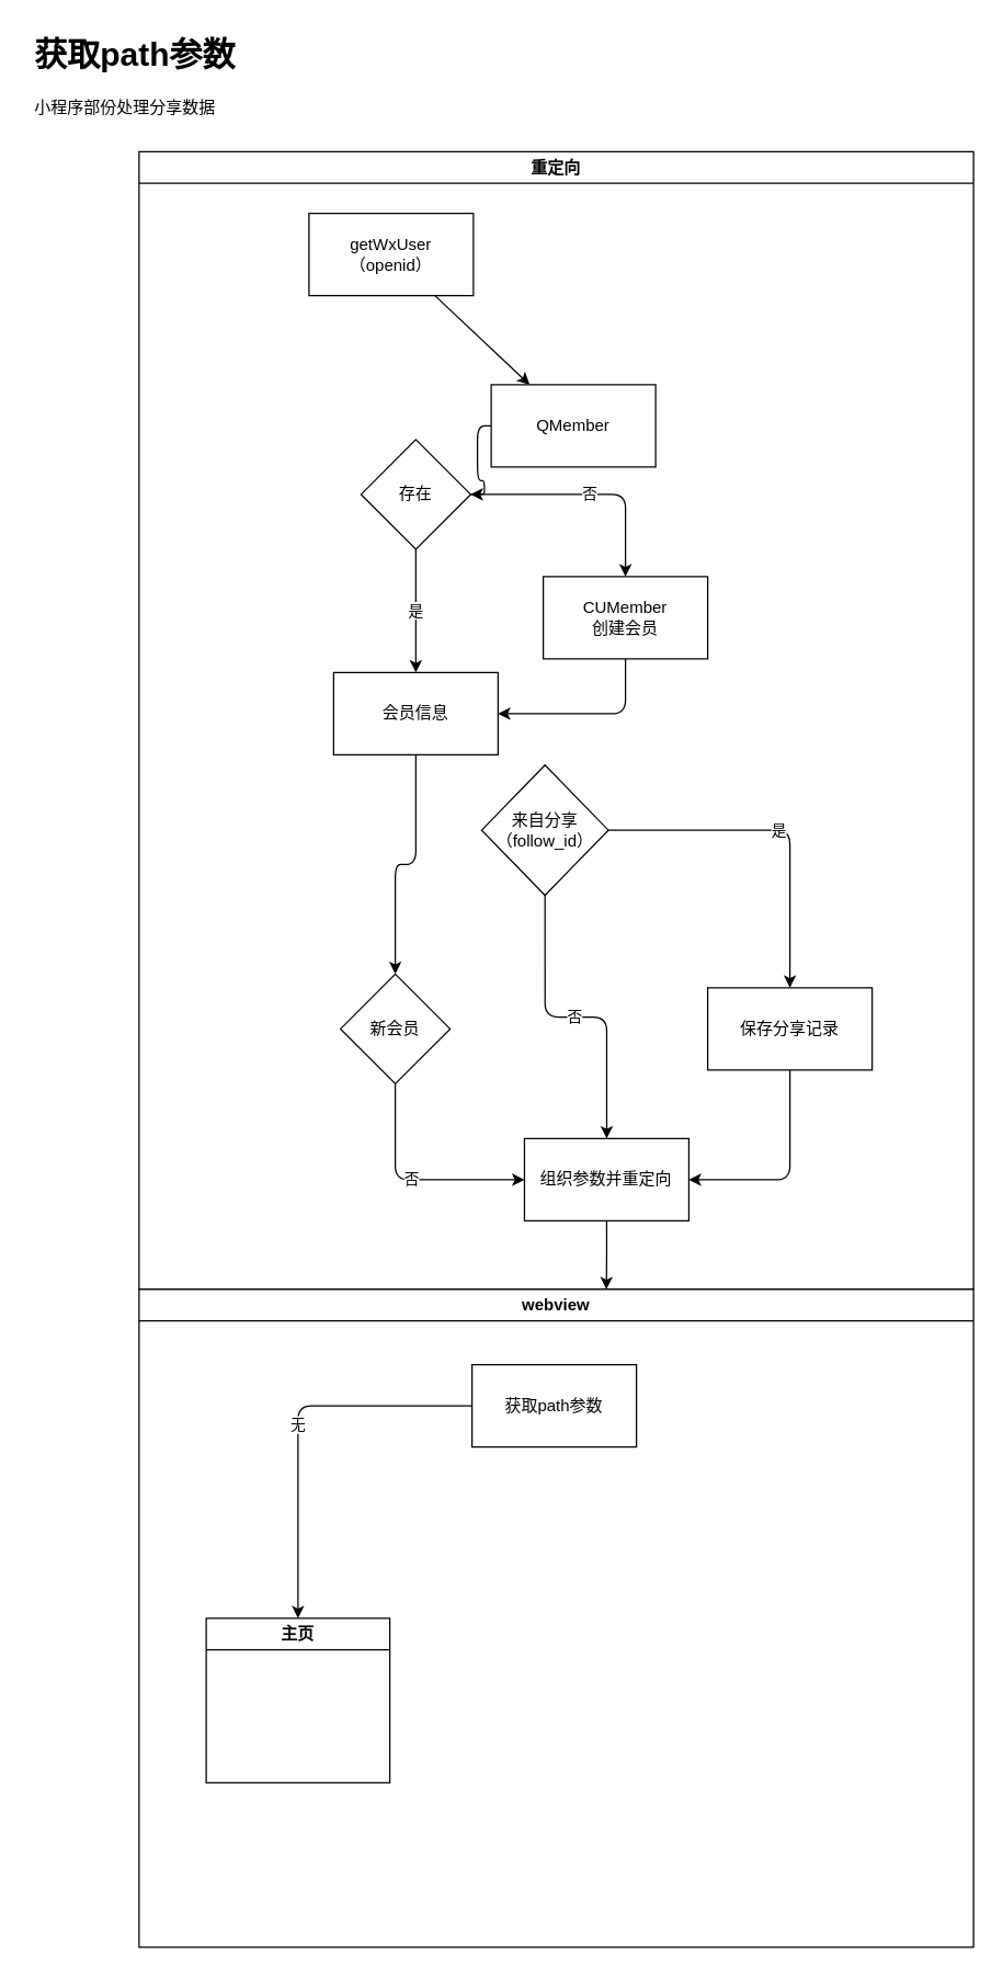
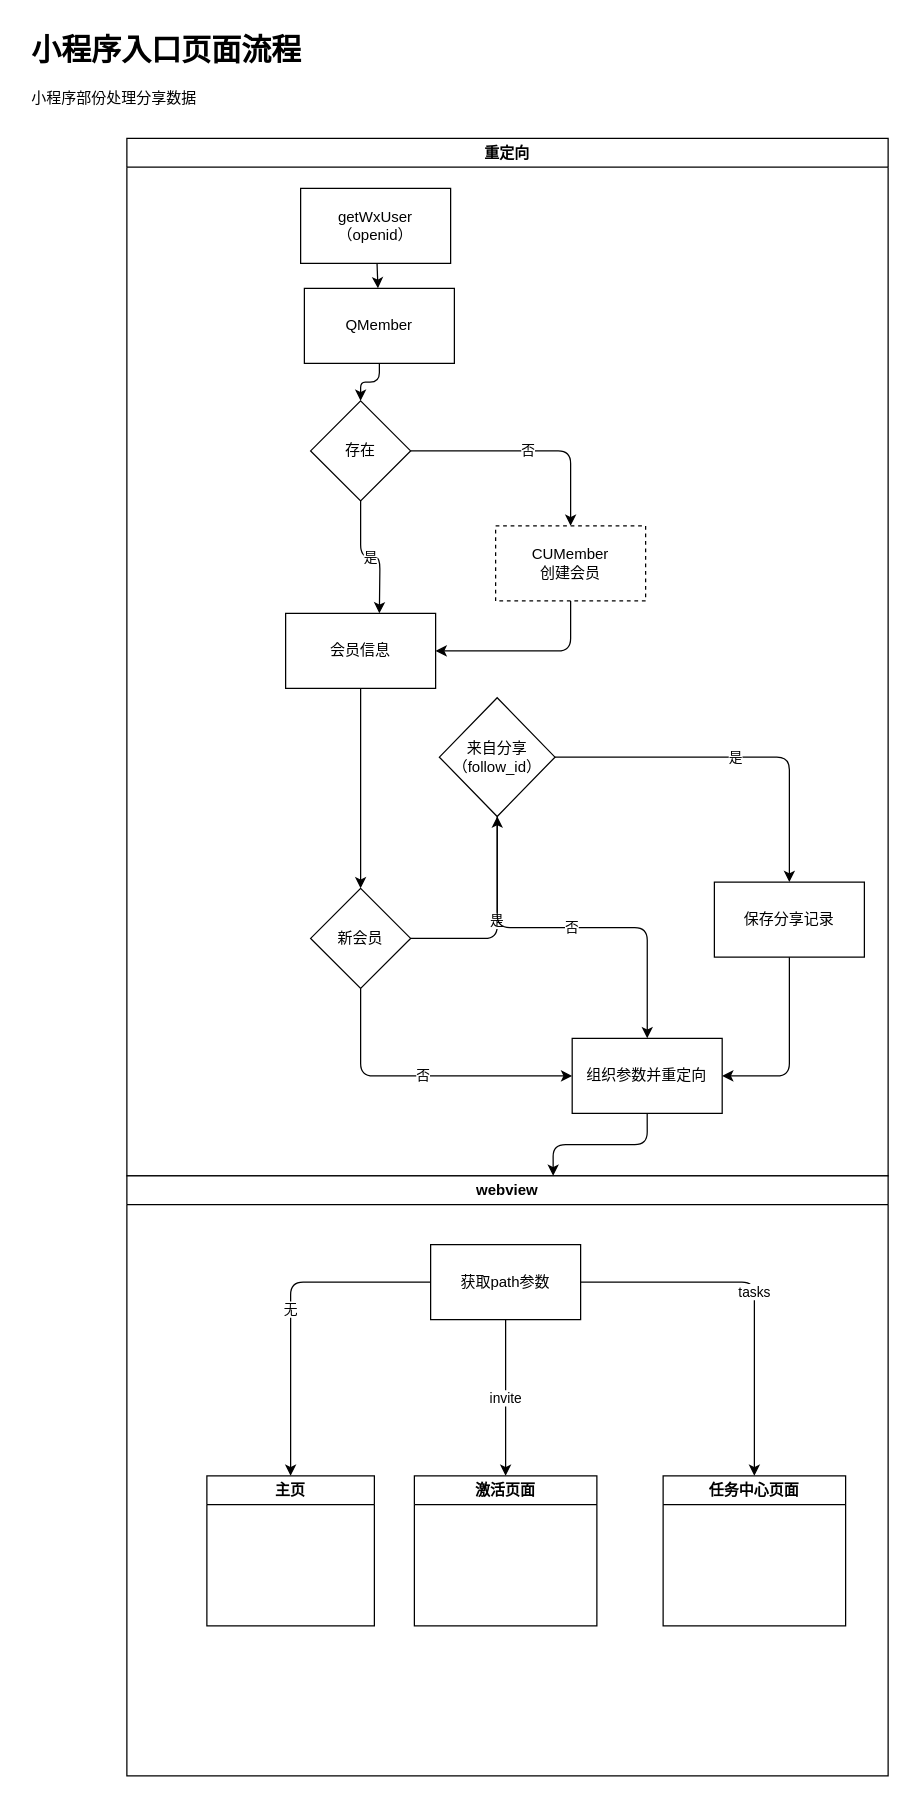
  <mxCell id="0" />
  <mxCell id="1" parent="0" />
- <mxCell id="2" value="&lt;h1&gt;获取path参数&lt;/h1&gt;&lt;p&gt;小程序部份处理分享数据&lt;/p&gt;" style="text;html=1;strokeColor=none;fillColor=none;spacing=5;spacingTop=-20;whiteSpace=wrap;overflow=hidden;rounded=0;" parent="1" vertex="1"><mxGeometry x="20" y="20" width="250" height="120" as="geometry" /></mxCell>
+ <mxCell id="2" value="&lt;h1&gt;小程序入口页面流程&lt;/h1&gt;&lt;p&gt;小程序部份处理分享数据&lt;/p&gt;" style="text;html=1;strokeColor=none;fillColor=none;spacing=5;spacingTop=-20;whiteSpace=wrap;overflow=hidden;rounded=0;" parent="1" vertex="1"><mxGeometry x="20" y="20" width="250" height="120" as="geometry" /></mxCell>
  <mxCell id="3" value="重定向" style="swimlane;whiteSpace=wrap;html=1;" parent="1" vertex="1"><mxGeometry x="101" y="110" width="609" height="830" as="geometry" /></mxCell>
  <mxCell id="4" value="" style="edgeStyle=none;html=1;" parent="3" source="5" target="7" edge="1"><mxGeometry relative="1" as="geometry" /></mxCell>
- <mxCell id="5" value="getWxUser&lt;br&gt;（openid）" style="rounded=0;whiteSpace=wrap;html=1;" parent="3" vertex="1"><mxGeometry x="124" y="45" width="120" height="60" as="geometry" /></mxCell>
+ <mxCell id="5" value="getWxUser&lt;br&gt;（openid）" style="rounded=0;whiteSpace=wrap;html=1;" parent="3" vertex="1"><mxGeometry x="139" y="40" width="120" height="60" as="geometry" /></mxCell>
  <mxCell id="6" value="" style="edgeStyle=orthogonalEdgeStyle;html=1;" parent="3" source="7" target="10" edge="1"><mxGeometry relative="1" as="geometry" /></mxCell>
- <mxCell id="7" value="QMember" style="rounded=0;whiteSpace=wrap;html=1;" parent="3" vertex="1"><mxGeometry x="257" y="170" width="120" height="60" as="geometry" /></mxCell>
+ <mxCell id="7" value="QMember" style="rounded=0;whiteSpace=wrap;html=1;" parent="3" vertex="1"><mxGeometry x="142" y="120" width="120" height="60" as="geometry" /></mxCell>
  <mxCell id="8" value="是" style="edgeStyle=orthogonalEdgeStyle;html=1;entryX=0.5;entryY=0;entryDx=0;entryDy=0;" parent="3" source="10" edge="1"><mxGeometry relative="1" as="geometry"><mxPoint x="202" y="380" as="targetPoint" /></mxGeometry></mxCell>
  <mxCell id="9" value="否" style="edgeStyle=orthogonalEdgeStyle;html=1;" parent="3" source="10" target="12" edge="1"><mxGeometry relative="1" as="geometry" /></mxCell>
- <mxCell id="10" value="存在" style="rhombus;whiteSpace=wrap;html=1;rounded=0;" parent="3" vertex="1"><mxGeometry x="162" y="210" width="80" height="80" as="geometry" /></mxCell>
+ <mxCell id="10" value="存在" style="rhombus;whiteSpace=wrap;html=1;rounded=0;" parent="3" vertex="1"><mxGeometry x="147" y="210" width="80" height="80" as="geometry" /></mxCell>
  <mxCell id="11" style="edgeStyle=orthogonalEdgeStyle;html=1;exitX=0.5;exitY=1;exitDx=0;exitDy=0;entryX=1;entryY=0.5;entryDx=0;entryDy=0;" parent="3" source="12" target="14" edge="1"><mxGeometry relative="1" as="geometry"><mxPoint x="388" y="460" as="targetPoint" /></mxGeometry></mxCell>
- <mxCell id="12" value="CUMember&lt;br&gt;创建会员" style="whiteSpace=wrap;html=1;rounded=0;" parent="3" vertex="1"><mxGeometry x="295" y="310" width="120" height="60" as="geometry" /></mxCell>
+ <mxCell id="12" value="CUMember&lt;br&gt;创建会员" style="whiteSpace=wrap;html=1;rounded=0;dashed=1;" parent="3" vertex="1"><mxGeometry x="295" y="310" width="120" height="60" as="geometry" /></mxCell>
  <mxCell id="13" value="" style="edgeStyle=orthogonalEdgeStyle;html=1;" parent="3" source="14" target="16" edge="1"><mxGeometry relative="1" as="geometry" /></mxCell>
- <mxCell id="14" value="会员信息" style="rounded=0;whiteSpace=wrap;html=1;" parent="3" vertex="1"><mxGeometry x="142" y="380" width="120" height="60" as="geometry" /></mxCell>
+ <mxCell id="14" value="会员信息" style="rounded=0;whiteSpace=wrap;html=1;" parent="3" vertex="1"><mxGeometry x="127" y="380" width="120" height="60" as="geometry" /></mxCell>
+ <mxCell id="15" value="是" style="edgeStyle=orthogonalEdgeStyle;html=1;" parent="3" source="16" target="18" edge="1"><mxGeometry relative="1" as="geometry" /></mxCell>
  <mxCell id="16" value="新会员" style="rhombus;whiteSpace=wrap;html=1;rounded=0;" parent="3" vertex="1"><mxGeometry x="147" y="600" width="80" height="80" as="geometry" /></mxCell>
  <mxCell id="17" value="是" style="edgeStyle=orthogonalEdgeStyle;html=1;" parent="3" source="18" target="19" edge="1"><mxGeometry relative="1" as="geometry" /></mxCell>
  <mxCell id="18" value="来自分享&lt;br&gt;（follow_id）" style="rhombus;whiteSpace=wrap;html=1;rounded=0;" parent="3" vertex="1"><mxGeometry x="250" y="447.5" width="92.5" height="95" as="geometry" /></mxCell>
- <mxCell id="19" value="保存分享记录" style="whiteSpace=wrap;html=1;rounded=0;" parent="3" vertex="1"><mxGeometry x="415" y="610" width="120" height="60" as="geometry" /></mxCell>
+ <mxCell id="19" value="保存分享记录" style="whiteSpace=wrap;html=1;rounded=0;" parent="3" vertex="1"><mxGeometry x="470" y="595" width="120" height="60" as="geometry" /></mxCell>
  <mxCell id="20" value="webview" style="swimlane;whiteSpace=wrap;html=1;" parent="1" vertex="1"><mxGeometry x="101" y="940" width="609" height="480" as="geometry" /></mxCell>
  <mxCell id="21" value="获取path参数" style="rounded=0;whiteSpace=wrap;html=1;" parent="20" vertex="1"><mxGeometry x="243" y="55" width="120" height="60" as="geometry" /></mxCell>
- <mxCell id="22" value="主页" style="swimlane;whiteSpace=wrap;html=1;" parent="20" vertex="1"><mxGeometry x="49" y="240" width="134" height="120" as="geometry" /></mxCell>
+ <mxCell id="22" value="主页" style="swimlane;whiteSpace=wrap;html=1;" parent="20" vertex="1"><mxGeometry x="64" y="240" width="134" height="120" as="geometry" /></mxCell>
  <mxCell id="23" value="无" style="edgeStyle=orthogonalEdgeStyle;html=1;exitX=0;exitY=0.5;exitDx=0;exitDy=0;entryX=0.5;entryY=0;entryDx=0;entryDy=0;" parent="20" source="21" target="22" edge="1"><mxGeometry relative="1" as="geometry"><mxPoint x="109" y="-90" as="targetPoint" /></mxGeometry></mxCell>
+ <mxCell id="24" value="激活页面" style="swimlane;whiteSpace=wrap;html=1;" parent="20" vertex="1"><mxGeometry x="230" y="240" width="146" height="120" as="geometry" /></mxCell>
+ <mxCell id="25" value="invite" style="edgeStyle=orthogonalEdgeStyle;html=1;exitX=0.5;exitY=1;exitDx=0;exitDy=0;" parent="20" source="21" target="24" edge="1"><mxGeometry relative="1" as="geometry"><mxPoint x="303" y="-100" as="targetPoint" /></mxGeometry></mxCell>
+ <mxCell id="26" value="任务中心页面" style="swimlane;whiteSpace=wrap;html=1;" parent="20" vertex="1"><mxGeometry x="429" y="240" width="146" height="120" as="geometry" /></mxCell>
+ <mxCell id="27" value="tasks" style="edgeStyle=orthogonalEdgeStyle;html=1;exitX=1;exitY=0.5;exitDx=0;exitDy=0;" parent="20" source="21" target="26" edge="1"><mxGeometry relative="1" as="geometry" /></mxCell>
  <mxCell id="28" value="否" style="edgeStyle=orthogonalEdgeStyle;html=1;exitX=0.5;exitY=1;exitDx=0;exitDy=0;entryX=0;entryY=0.5;entryDx=0;entryDy=0;" parent="1" source="16" target="31" edge="1"><mxGeometry relative="1" as="geometry"><mxPoint x="303" y="790" as="targetPoint" /></mxGeometry></mxCell>
  <mxCell id="29" value="否" style="edgeStyle=orthogonalEdgeStyle;html=1;exitX=0.5;exitY=1;exitDx=0;exitDy=0;" parent="1" source="18" target="31" edge="1"><mxGeometry relative="1" as="geometry"><mxPoint x="442" y="790" as="targetPoint" /></mxGeometry></mxCell>
  <mxCell id="30" style="edgeStyle=orthogonalEdgeStyle;html=1;exitX=0.5;exitY=1;exitDx=0;exitDy=0;entryX=0.56;entryY=0;entryDx=0;entryDy=0;entryPerimeter=0;" parent="1" source="31" target="20" edge="1"><mxGeometry relative="1" as="geometry" /></mxCell>
- <mxCell id="31" value="组织参数并重定向" style="rounded=0;whiteSpace=wrap;html=1;" parent="1" vertex="1"><mxGeometry x="382.25" y="830" width="120" height="60" as="geometry" /></mxCell>
+ <mxCell id="31" value="组织参数并重定向" style="rounded=0;whiteSpace=wrap;html=1;" parent="1" vertex="1"><mxGeometry x="457.25" y="830" width="120" height="60" as="geometry" /></mxCell>
  <mxCell id="32" style="edgeStyle=orthogonalEdgeStyle;html=1;exitX=0.5;exitY=1;exitDx=0;exitDy=0;entryX=1;entryY=0.5;entryDx=0;entryDy=0;" parent="1" source="19" target="31" edge="1"><mxGeometry relative="1" as="geometry" /></mxCell>
